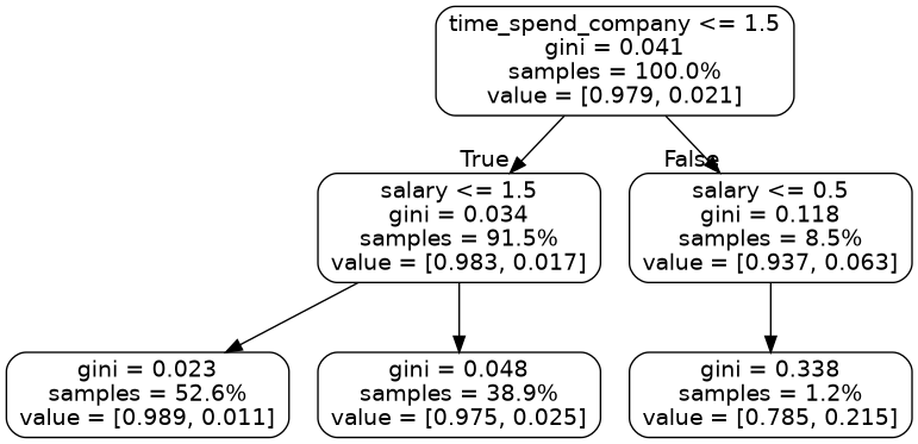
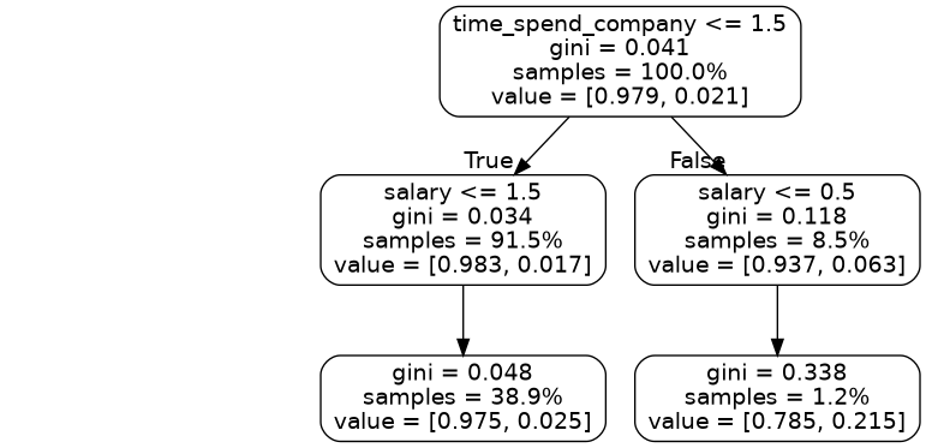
  digraph {
    ranksep=equally
    splines=polyline
    node [color=black fontname=helvetica shape=box style=rounded]
    edge [fontname=helvetica]
    n1 [label="time_spend_company <= 1.5\ngini = 0.041\nsamples = 100.0%\nvalue = [0.979, 0.021]"]
    n2 [label="salary <= 1.5\ngini = 0.034\nsamples = 91.5%\nvalue = [0.983, 0.017]"]
    n3 [label="salary <= 0.5\ngini = 0.118\nsamples = 8.5%\nvalue = [0.937, 0.063]"]
-   n4 [label="gini = 0.023\nsamples = 52.6%\nvalue = [0.989, 0.011]"]
    n5 [label="gini = 0.048\nsamples = 38.9%\nvalue = [0.975, 0.025]"]
    n6 [label="gini = 0.338\nsamples = 1.2%\nvalue = [0.785, 0.215]"]
    subgraph sub_1 {
      rank=same
      n1
    }
    subgraph sub_2 {
      rank=same
      n2
      n3
    }
    subgraph sub_3 {
      rank=same
-     n4
      n5
      n6
    }
    n1 -> n2 [headlabel=True labelangle=45 labeldistance=2.5]
    n1 -> n3 [headlabel=False labelangle=-45 labeldistance=2.5]
-   n2 -> n4
    n2 -> n5
    n3 -> n6
  }
